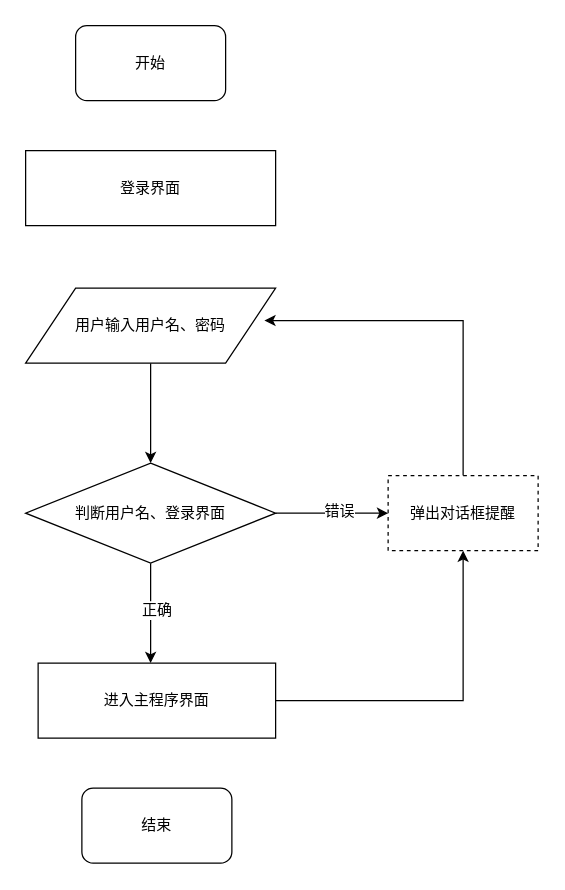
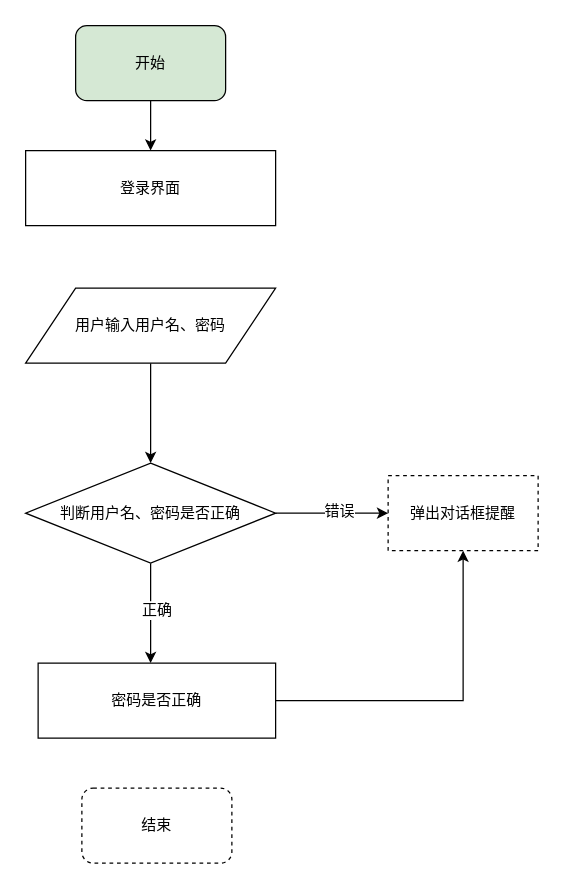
  <mxCell id="0" />
  <mxCell id="1" parent="0" />
- <mxCell id="3" value="开始" style="rounded=1;whiteSpace=wrap;html=1;" vertex="1" parent="1"><mxGeometry x="60" y="20" width="120" height="60" as="geometry" /></mxCell>
+ <mxCell id="2" style="edgeStyle=orthogonalEdgeStyle;rounded=0;orthogonalLoop=1;jettySize=auto;html=1;entryX=0.5;entryY=0;entryDx=0;entryDy=0;" edge="1" parent="1" source="3" target="4"><mxGeometry relative="1" as="geometry" /></mxCell>
+ <mxCell id="3" value="开始" style="rounded=1;whiteSpace=wrap;html=1;fillColor=#d5e8d4;" vertex="1" parent="1"><mxGeometry x="60" y="20" width="120" height="60" as="geometry" /></mxCell>
  <mxCell id="4" value="登录界面" style="rounded=0;whiteSpace=wrap;html=1;" vertex="1" parent="1"><mxGeometry x="20" y="120" width="200" height="60" as="geometry" /></mxCell>
  <mxCell id="5" value="" style="edgeStyle=orthogonalEdgeStyle;rounded=0;orthogonalLoop=1;jettySize=auto;html=1;" edge="1" parent="1" source="6"><mxGeometry relative="1" as="geometry"><mxPoint x="120" y="370" as="targetPoint" /></mxGeometry></mxCell>
  <mxCell id="6" value="用户输入用户名、密码" style="shape=parallelogram;perimeter=parallelogramPerimeter;whiteSpace=wrap;html=1;" vertex="1" parent="1"><mxGeometry x="20" y="230" width="200" height="60" as="geometry" /></mxCell>
  <mxCell id="7" style="edgeStyle=orthogonalEdgeStyle;rounded=0;orthogonalLoop=1;jettySize=auto;html=1;exitX=1;exitY=0.5;exitDx=0;exitDy=0;entryX=0;entryY=0.5;entryDx=0;entryDy=0;" edge="1" parent="1" source="11" target="13"><mxGeometry relative="1" as="geometry" /></mxCell>
  <mxCell id="8" value="错误" style="text;html=1;resizable=0;points=[];align=center;verticalAlign=middle;labelBackgroundColor=#ffffff;" vertex="1" connectable="0" parent="7"><mxGeometry x="0.111" y="2" relative="1" as="geometry"><mxPoint as="offset" /></mxGeometry></mxCell>
  <mxCell id="9" value="" style="edgeStyle=orthogonalEdgeStyle;rounded=0;orthogonalLoop=1;jettySize=auto;html=1;" edge="1" parent="1" source="11"><mxGeometry relative="1" as="geometry"><mxPoint x="120" y="530" as="targetPoint" /></mxGeometry></mxCell>
  <mxCell id="10" value="正确" style="text;html=1;resizable=0;points=[];align=center;verticalAlign=middle;labelBackgroundColor=#ffffff;" vertex="1" connectable="0" parent="9"><mxGeometry x="-0.075" y="4" relative="1" as="geometry"><mxPoint as="offset" /></mxGeometry></mxCell>
- <mxCell id="11" value="判断用户名、登录界面" style="rhombus;whiteSpace=wrap;html=1;" vertex="1" parent="1"><mxGeometry x="20" y="370" width="200" height="80" as="geometry" /></mxCell>
- <mxCell id="12" style="edgeStyle=orthogonalEdgeStyle;rounded=0;orthogonalLoop=1;jettySize=auto;html=1;exitX=0.5;exitY=0;exitDx=0;exitDy=0;entryX=0.955;entryY=0.433;entryDx=0;entryDy=0;entryPerimeter=0;" edge="1" parent="1" source="13" target="6"><mxGeometry relative="1" as="geometry"><Array as="points"><mxPoint x="370" y="256" /></Array></mxGeometry></mxCell>
+ <mxCell id="11" value="判断用户名、密码是否正确" style="rhombus;whiteSpace=wrap;html=1;" vertex="1" parent="1"><mxGeometry x="20" y="370" width="200" height="80" as="geometry" /></mxCell>
  <mxCell id="13" value="弹出对话框提醒" style="rounded=0;whiteSpace=wrap;html=1;dashed=1;" vertex="1" parent="1"><mxGeometry x="310" y="380" width="120" height="60" as="geometry" /></mxCell>
  <mxCell id="14" style="edgeStyle=orthogonalEdgeStyle;rounded=0;orthogonalLoop=1;jettySize=auto;html=1;" edge="1" parent="1" source="15" target="13"><mxGeometry relative="1" as="geometry" /></mxCell>
- <mxCell id="15" value="进入主程序界面" style="rounded=0;whiteSpace=wrap;html=1;" vertex="1" parent="1"><mxGeometry x="30" y="530" width="190" height="60" as="geometry" /></mxCell>
- <mxCell id="16" value="结束" style="rounded=1;whiteSpace=wrap;html=1;" vertex="1" parent="1"><mxGeometry x="65" y="630" width="120" height="60" as="geometry" /></mxCell>
+ <mxCell id="15" value="密码是否正确" style="rounded=0;whiteSpace=wrap;html=1;" vertex="1" parent="1"><mxGeometry x="30" y="530" width="190" height="60" as="geometry" /></mxCell>
+ <mxCell id="16" value="结束" style="rounded=1;whiteSpace=wrap;html=1;dashed=1;" vertex="1" parent="1"><mxGeometry x="65" y="630" width="120" height="60" as="geometry" /></mxCell>
